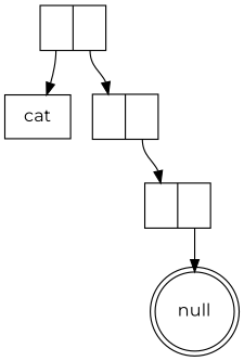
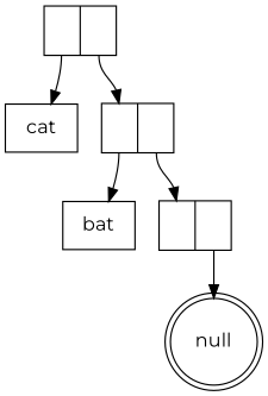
  digraph {
    fontname=Montserrat
    node [fontname=Montserrat shape=record]
    edge [fontname=Montserrat tailport=t]
    n1 [label="<h>|<t>"]
    n2 [label="<h>|<t>"]
    cat [shape=box]
    n4 [label="<h>|<t>"]
+   bat [shape=box]
    null [shape=doublecircle]
    n1 -> n2 [headport=h]
    n1 -> cat [tailport=h]
    n2 -> n4 [headport=h]
+   n2 -> bat [tailport=h]
    n4 -> null
  }
